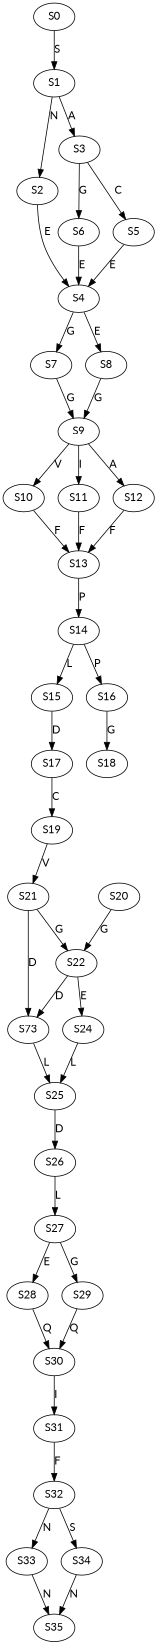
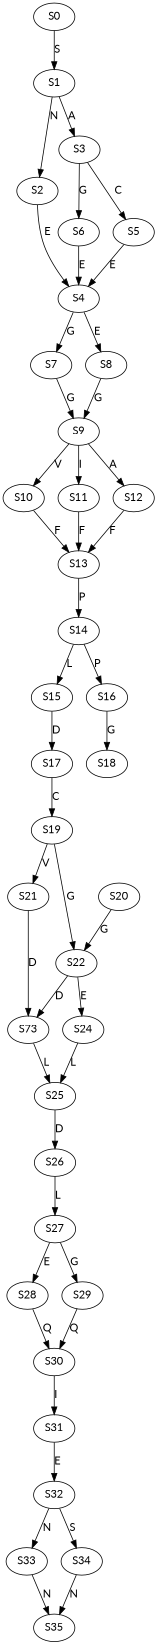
  strict digraph {
    fontname=Lato
    node [fontname=Lato]
    edge [fontname=Lato]
    S0
    S1
    S2
    S3
    S4
    S5
    S6
    S7
    S8
    S9
    S10
    S11
    S12
    S13
    S14
    S15
    S16
    S17
    S18
    S19
    S21
    S22
    S20
    n24 [label=S73]
    S24
    S25
    S26
    S27
    S28
    S29
    S30
    S31
    S32
    S33
    S34
    S35
    S0 -> S1 [label=S]
    S1 -> S2 [label=N]
    S1 -> S3 [label=A]
    S2 -> S4 [label=E]
    S3 -> S5 [label=C]
    S3 -> S6 [label=G]
    S4 -> S7 [label=G]
    S4 -> S8 [label=E]
    S5 -> S4 [label=E]
    S6 -> S4 [label=E]
    S7 -> S9 [label=G]
    S8 -> S9 [label=G]
    S9 -> S10 [label=V]
    S9 -> S11 [label=I]
    S9 -> S12 [label=A]
    S10 -> S13 [label=F]
    S11 -> S13 [label=F]
    S12 -> S13 [label=F]
    S13 -> S14 [label=P]
    S14 -> S15 [label=L]
    S14 -> S16 [label=P]
    S15 -> S17 [label=D]
    S16 -> S18 [label=G]
    S17 -> S19 [label=C]
    S19 -> S21 [label=V]
-   S21 -> S22 [label=G]
+   S19 -> S22 [label=G]
    S21 -> n24 [label=D]
    S22 -> n24 [label=D]
    S22 -> S24 [label=E]
    S20 -> S22 [label=G]
    n24 -> S25 [label=L]
    S24 -> S25 [label=L]
    S25 -> S26 [label=D]
    S26 -> S27 [label=L]
    S27 -> S28 [label=E]
    S27 -> S29 [label=G]
    S28 -> S30 [label=Q]
    S29 -> S30 [label=Q]
    S30 -> S31 [label=I]
-   S31 -> S32 [label=F]
+   S31 -> S32 [label=E]
    S32 -> S33 [label=N]
    S32 -> S34 [label=S]
    S33 -> S35 [label=N]
    S34 -> S35 [label=N]
  }
